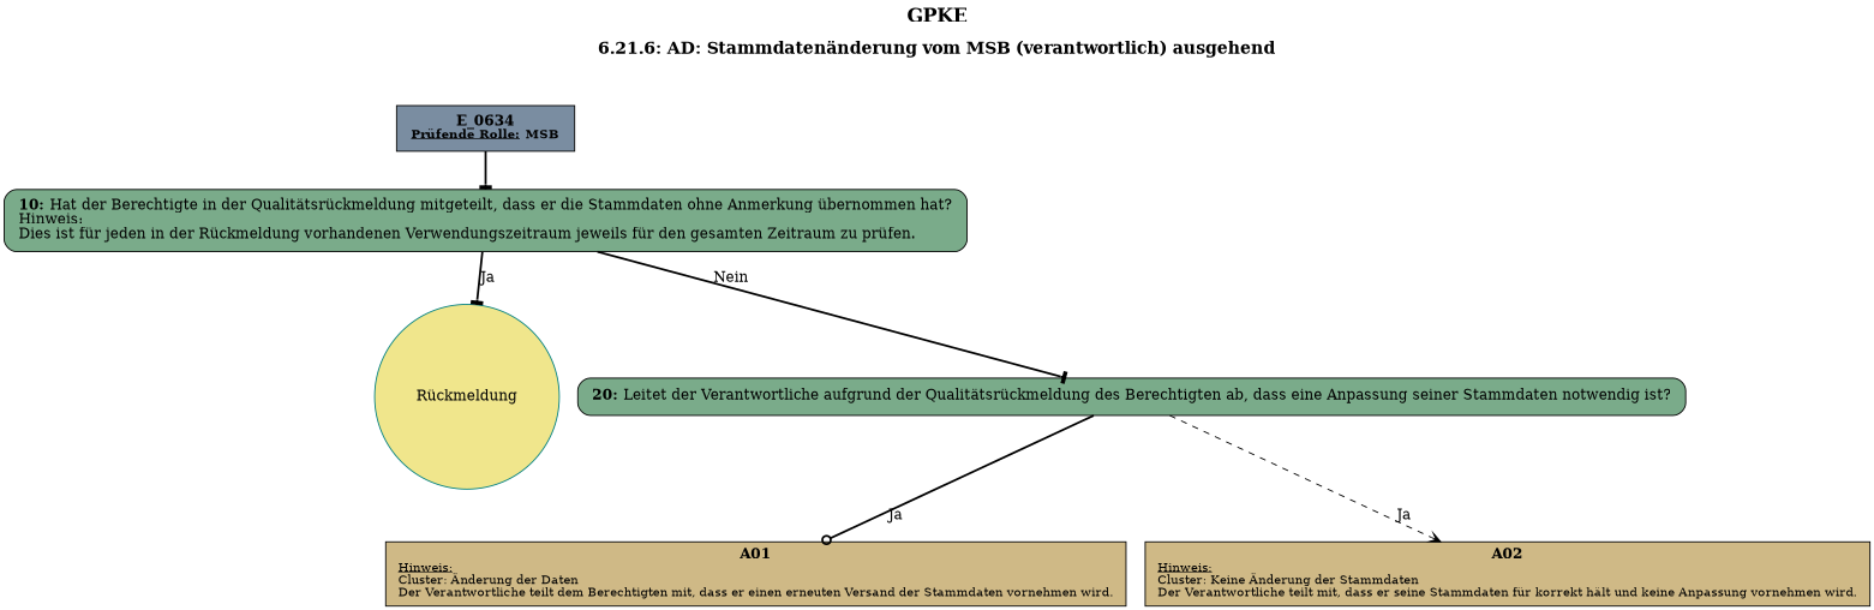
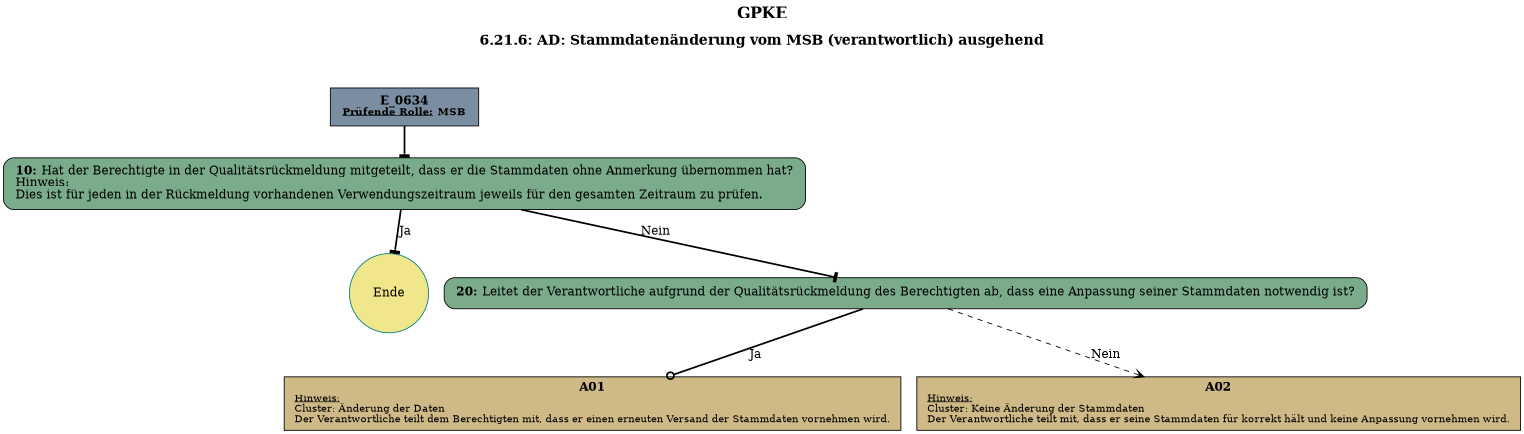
  digraph {
    label=<<B><FONT POINT-SIZE="18">GPKE</FONT></B><BR/><BR/><B><FONT POINT-SIZE="16">6.21.6: AD: Stammdatenänderung vom MSB (verantwortlich) ausgehend</FONT></B><BR/><BR/><BR/><BR/>>
    labelloc=t
    node [fillcolor="#7aab8a" margin="0.2,0.12" shape=box style=filled]
    edge [arrowhead=tee style=bold]
    n1 [fillcolor="#7a8da1" label=<<B>E_0634</B><BR align="center"/><FONT point-size="12"><B><U>Prüfende Rolle:</U> MSB</B></FONT><BR align="center"/>>]
    n2 [label=<<B>10: </B>Hat der Berechtigte in der Qualitätsrückmeldung mitgeteilt, dass er die Stammdaten ohne Anmerkung übernommen hat?<BR align="left"/>Hinweis:<BR align="left"/>Dies ist für jeden in der Rückmeldung vorhandenen Verwendungszeitraum jeweils für den gesamten Zeitraum zu prüfen.<BR align="left"/>> style="filled,rounded"]
-   n3 [color=teal fillcolor=khaki label="Rückmeldung" shape=circle]
+   n3 [color=teal fillcolor=khaki label=Ende shape=circle]
    n4 [label=<<B>20: </B>Leitet der Verantwortliche aufgrund der Qualitätsrückmeldung des Berechtigten ab, dass eine Anpassung seiner Stammdaten notwendig ist?<BR align="left"/>> style="filled,rounded"]
    n5 [fillcolor="#cfb986" label=<<B>A01</B><BR align="center"/><FONT point-size="12"><U>Hinweis:</U><BR align="left"/>Cluster: Änderung der Daten<BR align="left"/>Der Verantwortliche teilt dem Berechtigten mit, dass er einen erneuten Versand der Stammdaten vornehmen wird.<BR align="left"/></FONT>> margin="0.17,0.08"]
    n6 [fillcolor="#cfb986" label=<<B>A02</B><BR align="center"/><FONT point-size="12"><U>Hinweis:</U><BR align="left"/>Cluster: Keine Änderung der Stammdaten<BR align="left"/>Der Verantwortliche teilt mit, dass er seine Stammdaten für korrekt hält und keine Anpassung vornehmen wird.<BR align="left"/></FONT>> margin="0.17,0.08"]
    n1 -> n2
    n2 -> n3 [label=Ja]
    n2 -> n4 [label=Nein]
    n4 -> n5 [arrowhead=odot label=Ja]
-   n4 -> n6 [arrowhead=vee label=Ja style=dashed]
+   n4 -> n6 [arrowhead=vee label=Nein style=dashed]
  }
